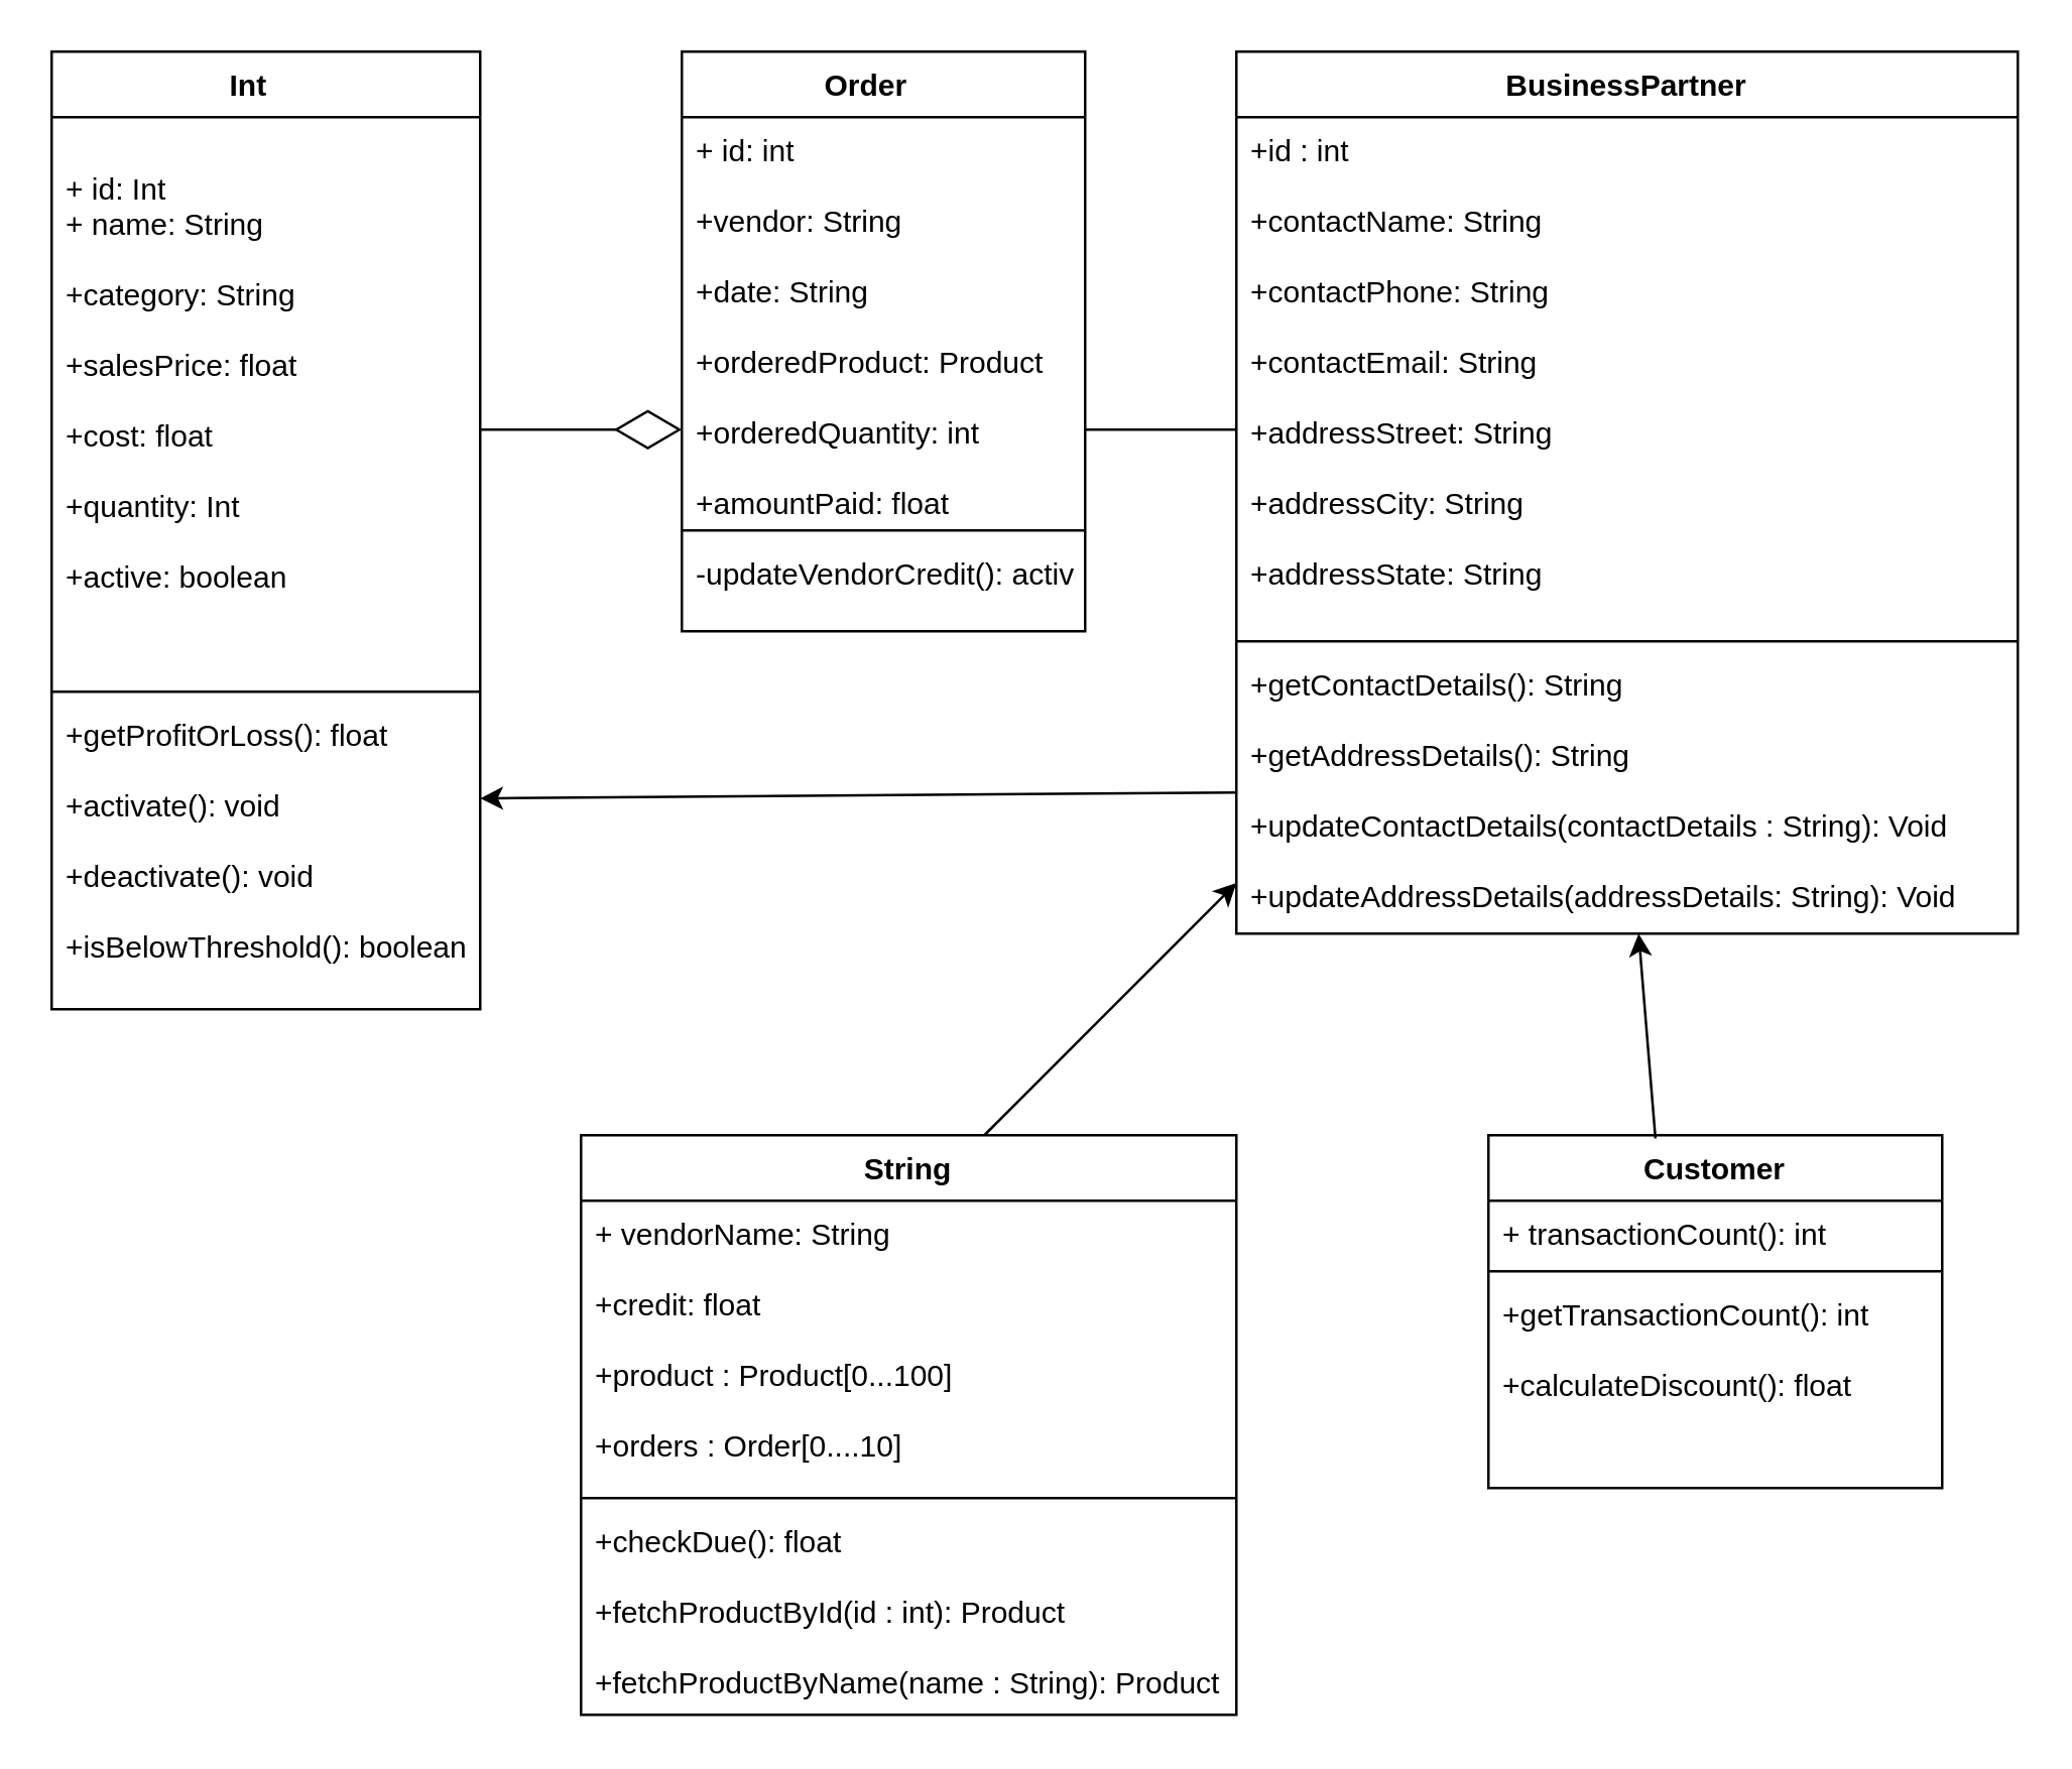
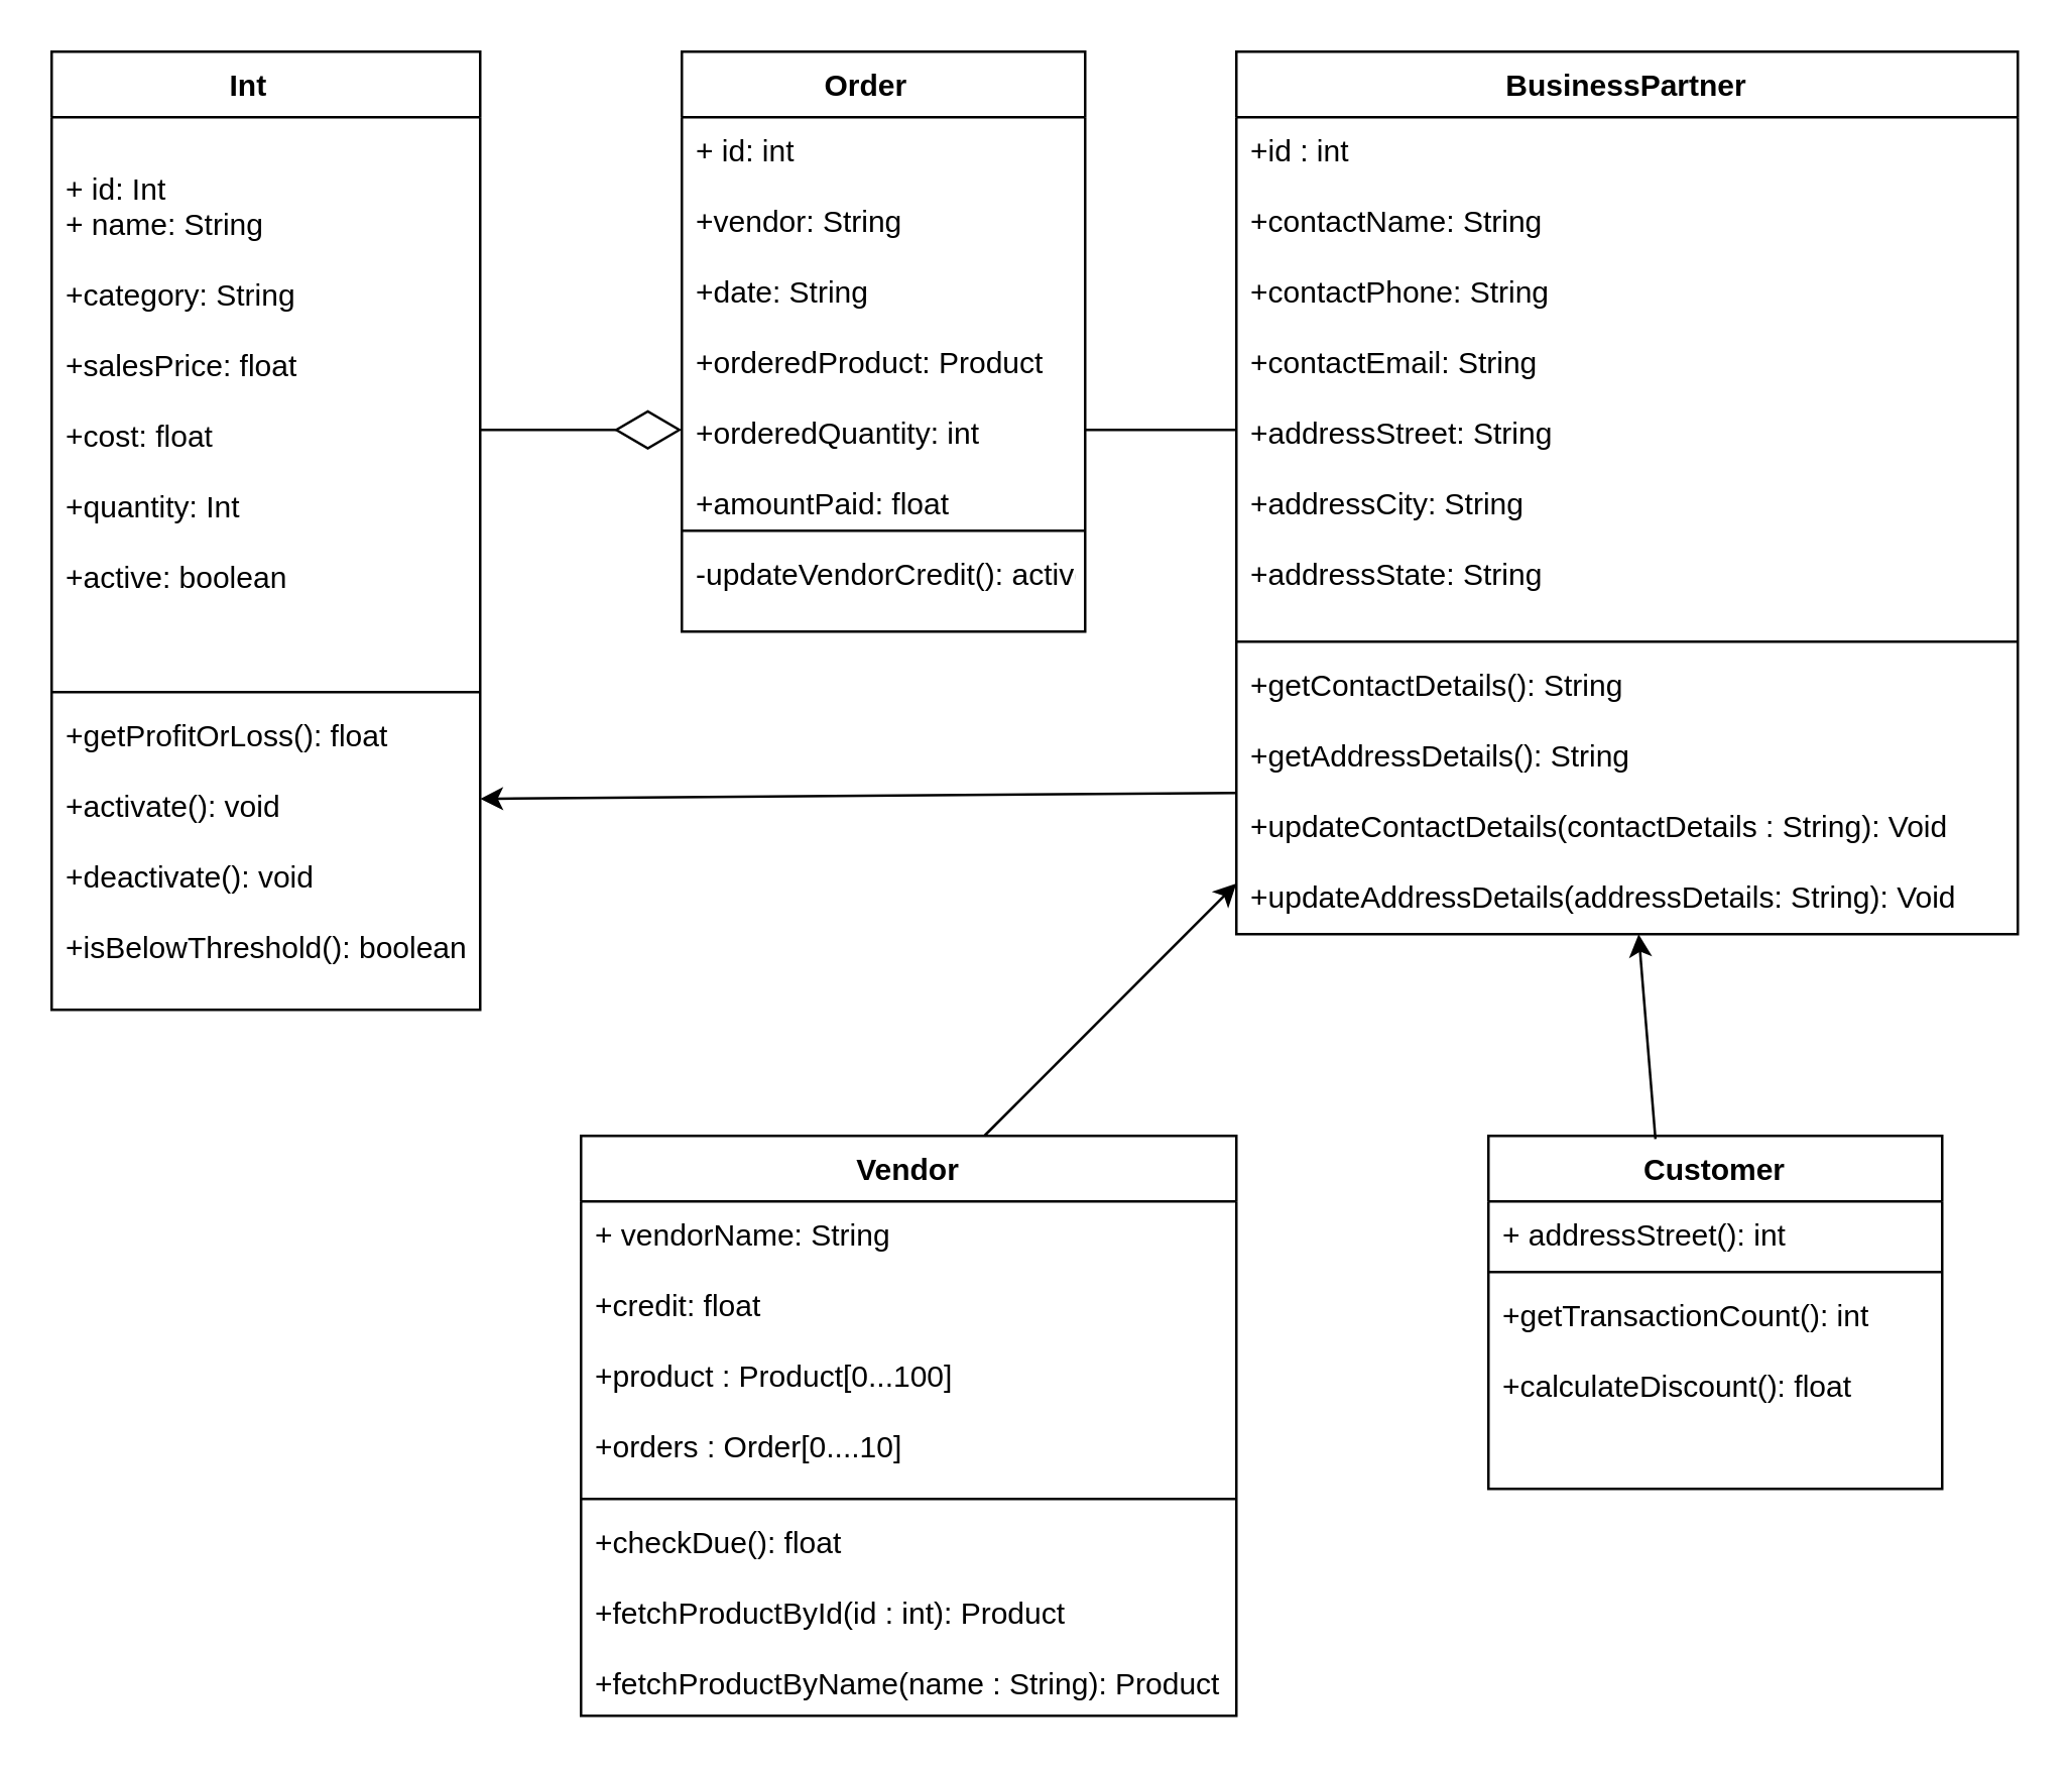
  <mxCell id="0" />
  <mxCell id="1" parent="0" />
  <mxCell id="2" value="Int    " style="swimlane;fontStyle=1;align=center;verticalAlign=top;childLayout=stackLayout;horizontal=1;startSize=26;horizontalStack=0;resizeParent=1;resizeParentMax=0;resizeLast=0;collapsible=1;marginBottom=0;" vertex="1" parent="1"><mxGeometry x="20" y="20" width="170" height="380" as="geometry" /></mxCell>
  <mxCell id="3" value="+ id: Int&#10;+ name: String&#10;&#10;+category: String&#10;&#10;+salesPrice: float&#10;&#10;+cost: float&#10;                    &#10;+quantity: Int&#10;&#10;+active: boolean&#10;" style="text;strokeColor=none;fillColor=none;align=left;verticalAlign=middle;spacingLeft=4;spacingRight=4;overflow=hidden;rotatable=0;points=[[0,0.5],[1,0.5]];portConstraint=eastwest;strokeWidth=2;" vertex="1" parent="2"><mxGeometry y="26" width="170" height="224" as="geometry" /></mxCell>
  <mxCell id="4" value="" style="line;strokeWidth=1;fillColor=none;align=left;verticalAlign=middle;spacingTop=-1;spacingLeft=3;spacingRight=3;rotatable=0;labelPosition=right;points=[];portConstraint=eastwest;" vertex="1" parent="2"><mxGeometry y="250" width="170" height="8" as="geometry" /></mxCell>
  <mxCell id="5" value="+getProfitOrLoss(): float&#10;&#10;+activate(): void&#10;&#10;+deactivate(): void&#10;&#10;+isBelowThreshold(): boolean&#10;" style="text;strokeColor=none;fillColor=none;align=left;verticalAlign=top;spacingLeft=4;spacingRight=4;overflow=hidden;rotatable=0;points=[[0,0.5],[1,0.5]];portConstraint=eastwest;" vertex="1" parent="2"><mxGeometry y="258" width="170" height="122" as="geometry" /></mxCell>
- <mxCell id="6" value="String" style="swimlane;fontStyle=1;align=center;verticalAlign=top;childLayout=stackLayout;horizontal=1;startSize=26;horizontalStack=0;resizeParent=1;resizeParentMax=0;resizeLast=0;collapsible=1;marginBottom=0;" vertex="1" parent="1"><mxGeometry x="230" y="450" width="260" height="230" as="geometry" /></mxCell>
+ <mxCell id="6" value="Vendor" style="swimlane;fontStyle=1;align=center;verticalAlign=top;childLayout=stackLayout;horizontal=1;startSize=26;horizontalStack=0;resizeParent=1;resizeParentMax=0;resizeLast=0;collapsible=1;marginBottom=0;" vertex="1" parent="1"><mxGeometry x="230" y="450" width="260" height="230" as="geometry" /></mxCell>
  <mxCell id="7" value="+ vendorName: String&#10;&#10;+credit: float&#10;&#10;+product : Product[0...100]&#10;&#10;+orders : Order[0....10]&#10;" style="text;strokeColor=none;fillColor=none;align=left;verticalAlign=top;spacingLeft=4;spacingRight=4;overflow=hidden;rotatable=0;points=[[0,0.5],[1,0.5]];portConstraint=eastwest;" vertex="1" parent="6"><mxGeometry y="26" width="260" height="114" as="geometry" /></mxCell>
  <mxCell id="8" value="" style="line;strokeWidth=1;fillColor=none;align=left;verticalAlign=middle;spacingTop=-1;spacingLeft=3;spacingRight=3;rotatable=0;labelPosition=right;points=[];portConstraint=eastwest;" vertex="1" parent="6"><mxGeometry y="140" width="260" height="8" as="geometry" /></mxCell>
  <mxCell id="9" value="+checkDue(): float&#10;&#10;+fetchProductById(id : int): Product&#10;&#10;+fetchProductByName(name : String): Product&#10;&#10;" style="text;strokeColor=none;fillColor=none;align=left;verticalAlign=top;spacingLeft=4;spacingRight=4;overflow=hidden;rotatable=0;points=[[0,0.5],[1,0.5]];portConstraint=eastwest;" vertex="1" parent="6"><mxGeometry y="148" width="260" height="82" as="geometry" /></mxCell>
  <mxCell id="10" value="Customer" style="swimlane;fontStyle=1;align=center;verticalAlign=top;childLayout=stackLayout;horizontal=1;startSize=26;horizontalStack=0;resizeParent=1;resizeParentMax=0;resizeLast=0;collapsible=1;marginBottom=0;" vertex="1" parent="1"><mxGeometry x="590" y="450" width="180" height="140" as="geometry" /></mxCell>
- <mxCell id="11" value="+ transactionCount(): int" style="text;strokeColor=none;fillColor=none;align=left;verticalAlign=top;spacingLeft=4;spacingRight=4;overflow=hidden;rotatable=0;points=[[0,0.5],[1,0.5]];portConstraint=eastwest;" vertex="1" parent="10"><mxGeometry y="26" width="180" height="24" as="geometry" /></mxCell>
+ <mxCell id="11" value="+ addressStreet(): int" style="text;strokeColor=none;fillColor=none;align=left;verticalAlign=top;spacingLeft=4;spacingRight=4;overflow=hidden;rotatable=0;points=[[0,0.5],[1,0.5]];portConstraint=eastwest;" vertex="1" parent="10"><mxGeometry y="26" width="180" height="24" as="geometry" /></mxCell>
  <mxCell id="12" value="" style="line;strokeWidth=1;fillColor=none;align=left;verticalAlign=middle;spacingTop=-1;spacingLeft=3;spacingRight=3;rotatable=0;labelPosition=right;points=[];portConstraint=eastwest;" vertex="1" parent="10"><mxGeometry y="50" width="180" height="8" as="geometry" /></mxCell>
  <mxCell id="13" value="+getTransactionCount(): int&#10;&#10;+calculateDiscount(): float&#10;" style="text;strokeColor=none;fillColor=none;align=left;verticalAlign=top;spacingLeft=4;spacingRight=4;overflow=hidden;rotatable=0;points=[[0,0.5],[1,0.5]];portConstraint=eastwest;" vertex="1" parent="10"><mxGeometry y="58" width="180" height="82" as="geometry" /></mxCell>
  <mxCell id="14" value="BusinessPartner" style="swimlane;fontStyle=1;align=center;verticalAlign=top;childLayout=stackLayout;horizontal=1;startSize=26;horizontalStack=0;resizeParent=1;resizeParentMax=0;resizeLast=0;collapsible=1;marginBottom=0;" vertex="1" parent="1"><mxGeometry x="490" y="20" width="310" height="350" as="geometry" /></mxCell>
  <mxCell id="15" value="+id : int&#10;&#10;+contactName: String&#10;&#10;+contactPhone: String&#10;&#10;+contactEmail: String&#10;&#10;+addressStreet: String&#10;&#10;+addressCity: String&#10;&#10;+addressState: String&#10;" style="text;strokeColor=none;fillColor=none;align=left;verticalAlign=top;spacingLeft=4;spacingRight=4;overflow=hidden;rotatable=0;points=[[0,0.5],[1,0.5]];portConstraint=eastwest;" vertex="1" parent="14"><mxGeometry y="26" width="310" height="204" as="geometry" /></mxCell>
  <mxCell id="16" value="" style="line;strokeWidth=1;fillColor=none;align=left;verticalAlign=middle;spacingTop=-1;spacingLeft=3;spacingRight=3;rotatable=0;labelPosition=right;points=[];portConstraint=eastwest;" vertex="1" parent="14"><mxGeometry y="230" width="310" height="8" as="geometry" /></mxCell>
  <mxCell id="17" value="+getContactDetails(): String&#10;&#10;+getAddressDetails(): String&#10;&#10;+updateContactDetails(contactDetails : String): Void&#10;&#10;+updateAddressDetails(addressDetails: String): Void&#10;" style="text;strokeColor=none;fillColor=none;align=left;verticalAlign=top;spacingLeft=4;spacingRight=4;overflow=hidden;rotatable=0;points=[[0,0.5],[1,0.5]];portConstraint=eastwest;" vertex="1" parent="14"><mxGeometry y="238" width="310" height="112" as="geometry" /></mxCell>
  <mxCell id="18" value="Order    " style="swimlane;fontStyle=1;align=center;verticalAlign=top;childLayout=stackLayout;horizontal=1;startSize=26;horizontalStack=0;resizeParent=1;resizeParentMax=0;resizeLast=0;collapsible=1;marginBottom=0;" vertex="1" parent="1"><mxGeometry x="270" y="20" width="160" height="230" as="geometry" /></mxCell>
  <mxCell id="19" value="+ id: int&#10;&#10;+vendor: String&#10;&#10;+date: String&#10;&#10;+orderedProduct: Product&#10;&#10;+orderedQuantity: int&#10;&#10;+amountPaid: float &#10;" style="text;strokeColor=none;fillColor=none;align=left;verticalAlign=top;spacingLeft=4;spacingRight=4;overflow=hidden;rotatable=0;points=[[0,0.5],[1,0.5]];portConstraint=eastwest;" vertex="1" parent="18"><mxGeometry y="26" width="160" height="160" as="geometry" /></mxCell>
  <mxCell id="20" value="" style="line;strokeWidth=1;fillColor=none;align=left;verticalAlign=middle;spacingTop=-1;spacingLeft=3;spacingRight=3;rotatable=0;labelPosition=right;points=[];portConstraint=eastwest;" vertex="1" parent="18"><mxGeometry y="186" width="160" height="8" as="geometry" /></mxCell>
  <mxCell id="21" value="-updateVendorCredit(): active" style="text;strokeColor=none;fillColor=none;align=left;verticalAlign=top;spacingLeft=4;spacingRight=4;overflow=hidden;rotatable=0;points=[[0,0.5],[1,0.5]];portConstraint=eastwest;" vertex="1" parent="18"><mxGeometry y="194" width="160" height="36" as="geometry" /></mxCell>
  <mxCell id="22" value="" style="endArrow=classic;html=1;rounded=0;entryX=0;entryY=0.821;entryDx=0;entryDy=0;entryPerimeter=0;" edge="1" parent="1" target="17"><mxGeometry width="50" height="50" relative="1" as="geometry"><mxPoint x="390" y="450" as="sourcePoint" /><mxPoint x="440" y="400" as="targetPoint" /></mxGeometry></mxCell>
  <mxCell id="23" value="" style="endArrow=classic;html=1;rounded=0;exitX=0.368;exitY=0.009;exitDx=0;exitDy=0;exitPerimeter=0;" edge="1" parent="1" source="10" target="17"><mxGeometry width="50" height="50" relative="1" as="geometry"><mxPoint x="655" y="440" as="sourcePoint" /><mxPoint x="640" y="380" as="targetPoint" /></mxGeometry></mxCell>
  <mxCell id="24" value="" style="endArrow=classic;html=1;rounded=0;exitX=0;exitY=0.5;exitDx=0;exitDy=0;entryX=1;entryY=0.314;entryDx=0;entryDy=0;entryPerimeter=0;" edge="1" parent="1" source="17" target="5"><mxGeometry width="50" height="50" relative="1" as="geometry"><mxPoint x="350" y="370" as="sourcePoint" /><mxPoint x="400" y="320" as="targetPoint" /></mxGeometry></mxCell>
  <mxCell id="25" value="" style="endArrow=diamondThin;endFill=0;endSize=24;html=1;rounded=0;" edge="1" parent="1"><mxGeometry width="160" relative="1" as="geometry"><mxPoint x="190" y="170" as="sourcePoint" /><mxPoint x="270" y="170" as="targetPoint" /></mxGeometry></mxCell>
  <mxCell id="26" value="" style="line;strokeWidth=1;fillColor=none;align=left;verticalAlign=middle;spacingTop=-1;spacingLeft=3;spacingRight=3;rotatable=0;labelPosition=right;points=[];portConstraint=eastwest;" vertex="1" parent="1"><mxGeometry x="430" y="160" width="60" height="20" as="geometry" /></mxCell>
